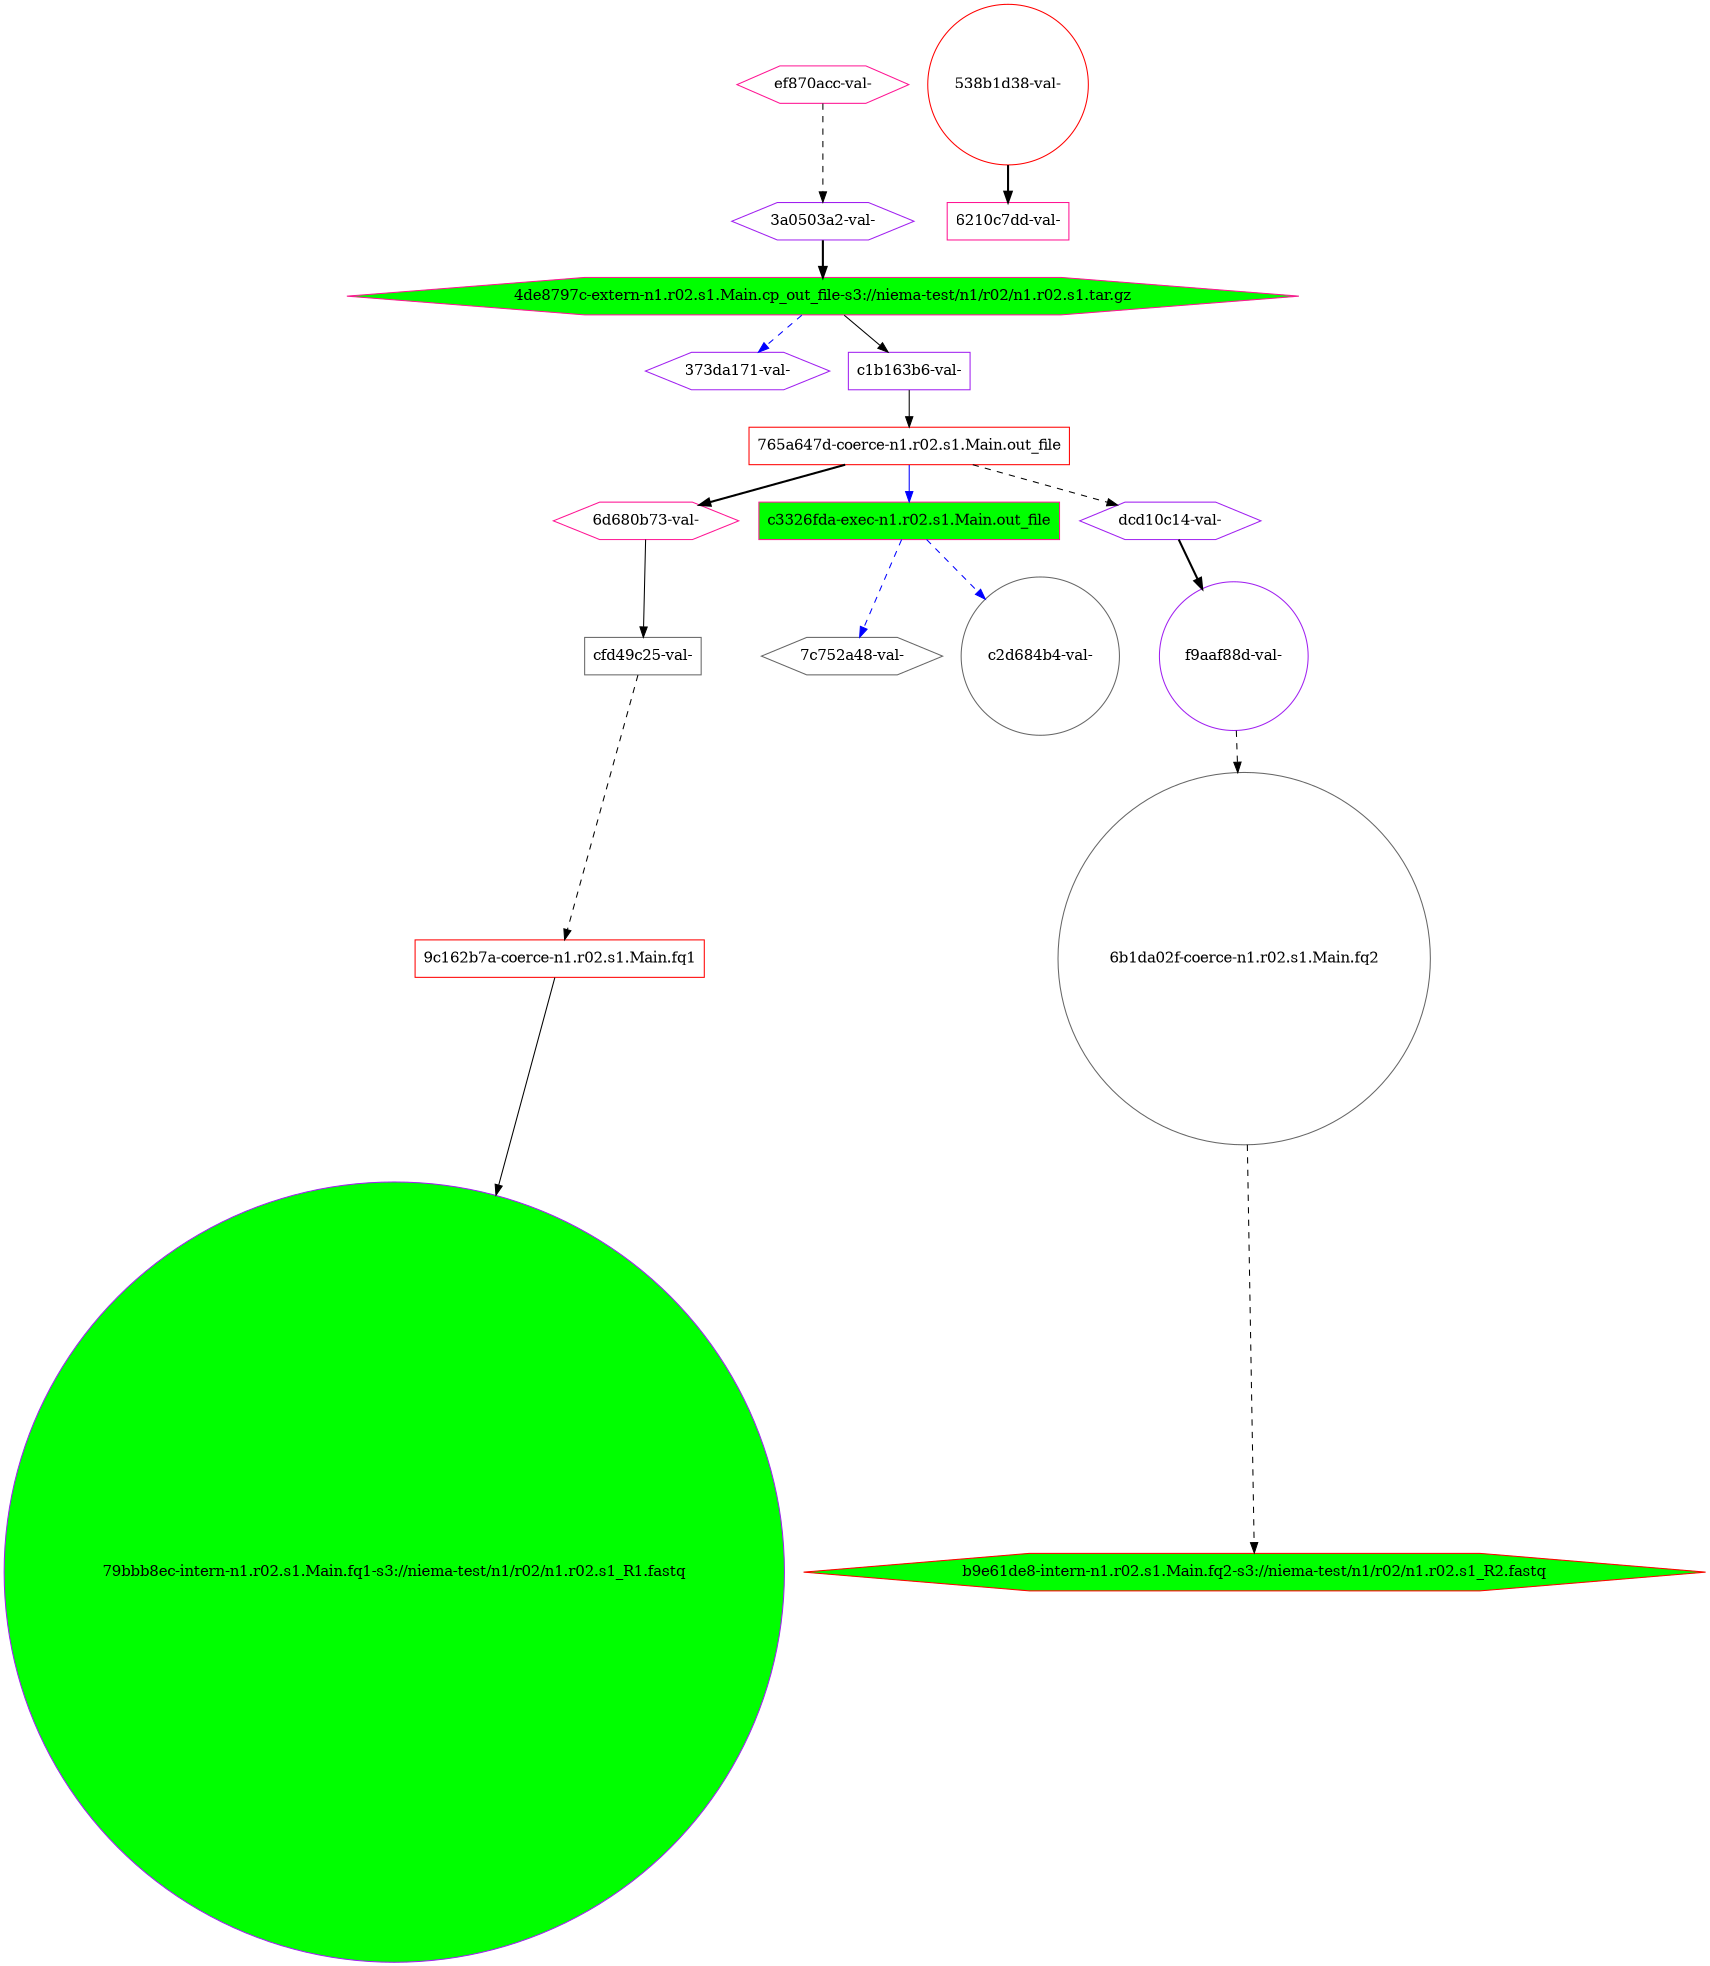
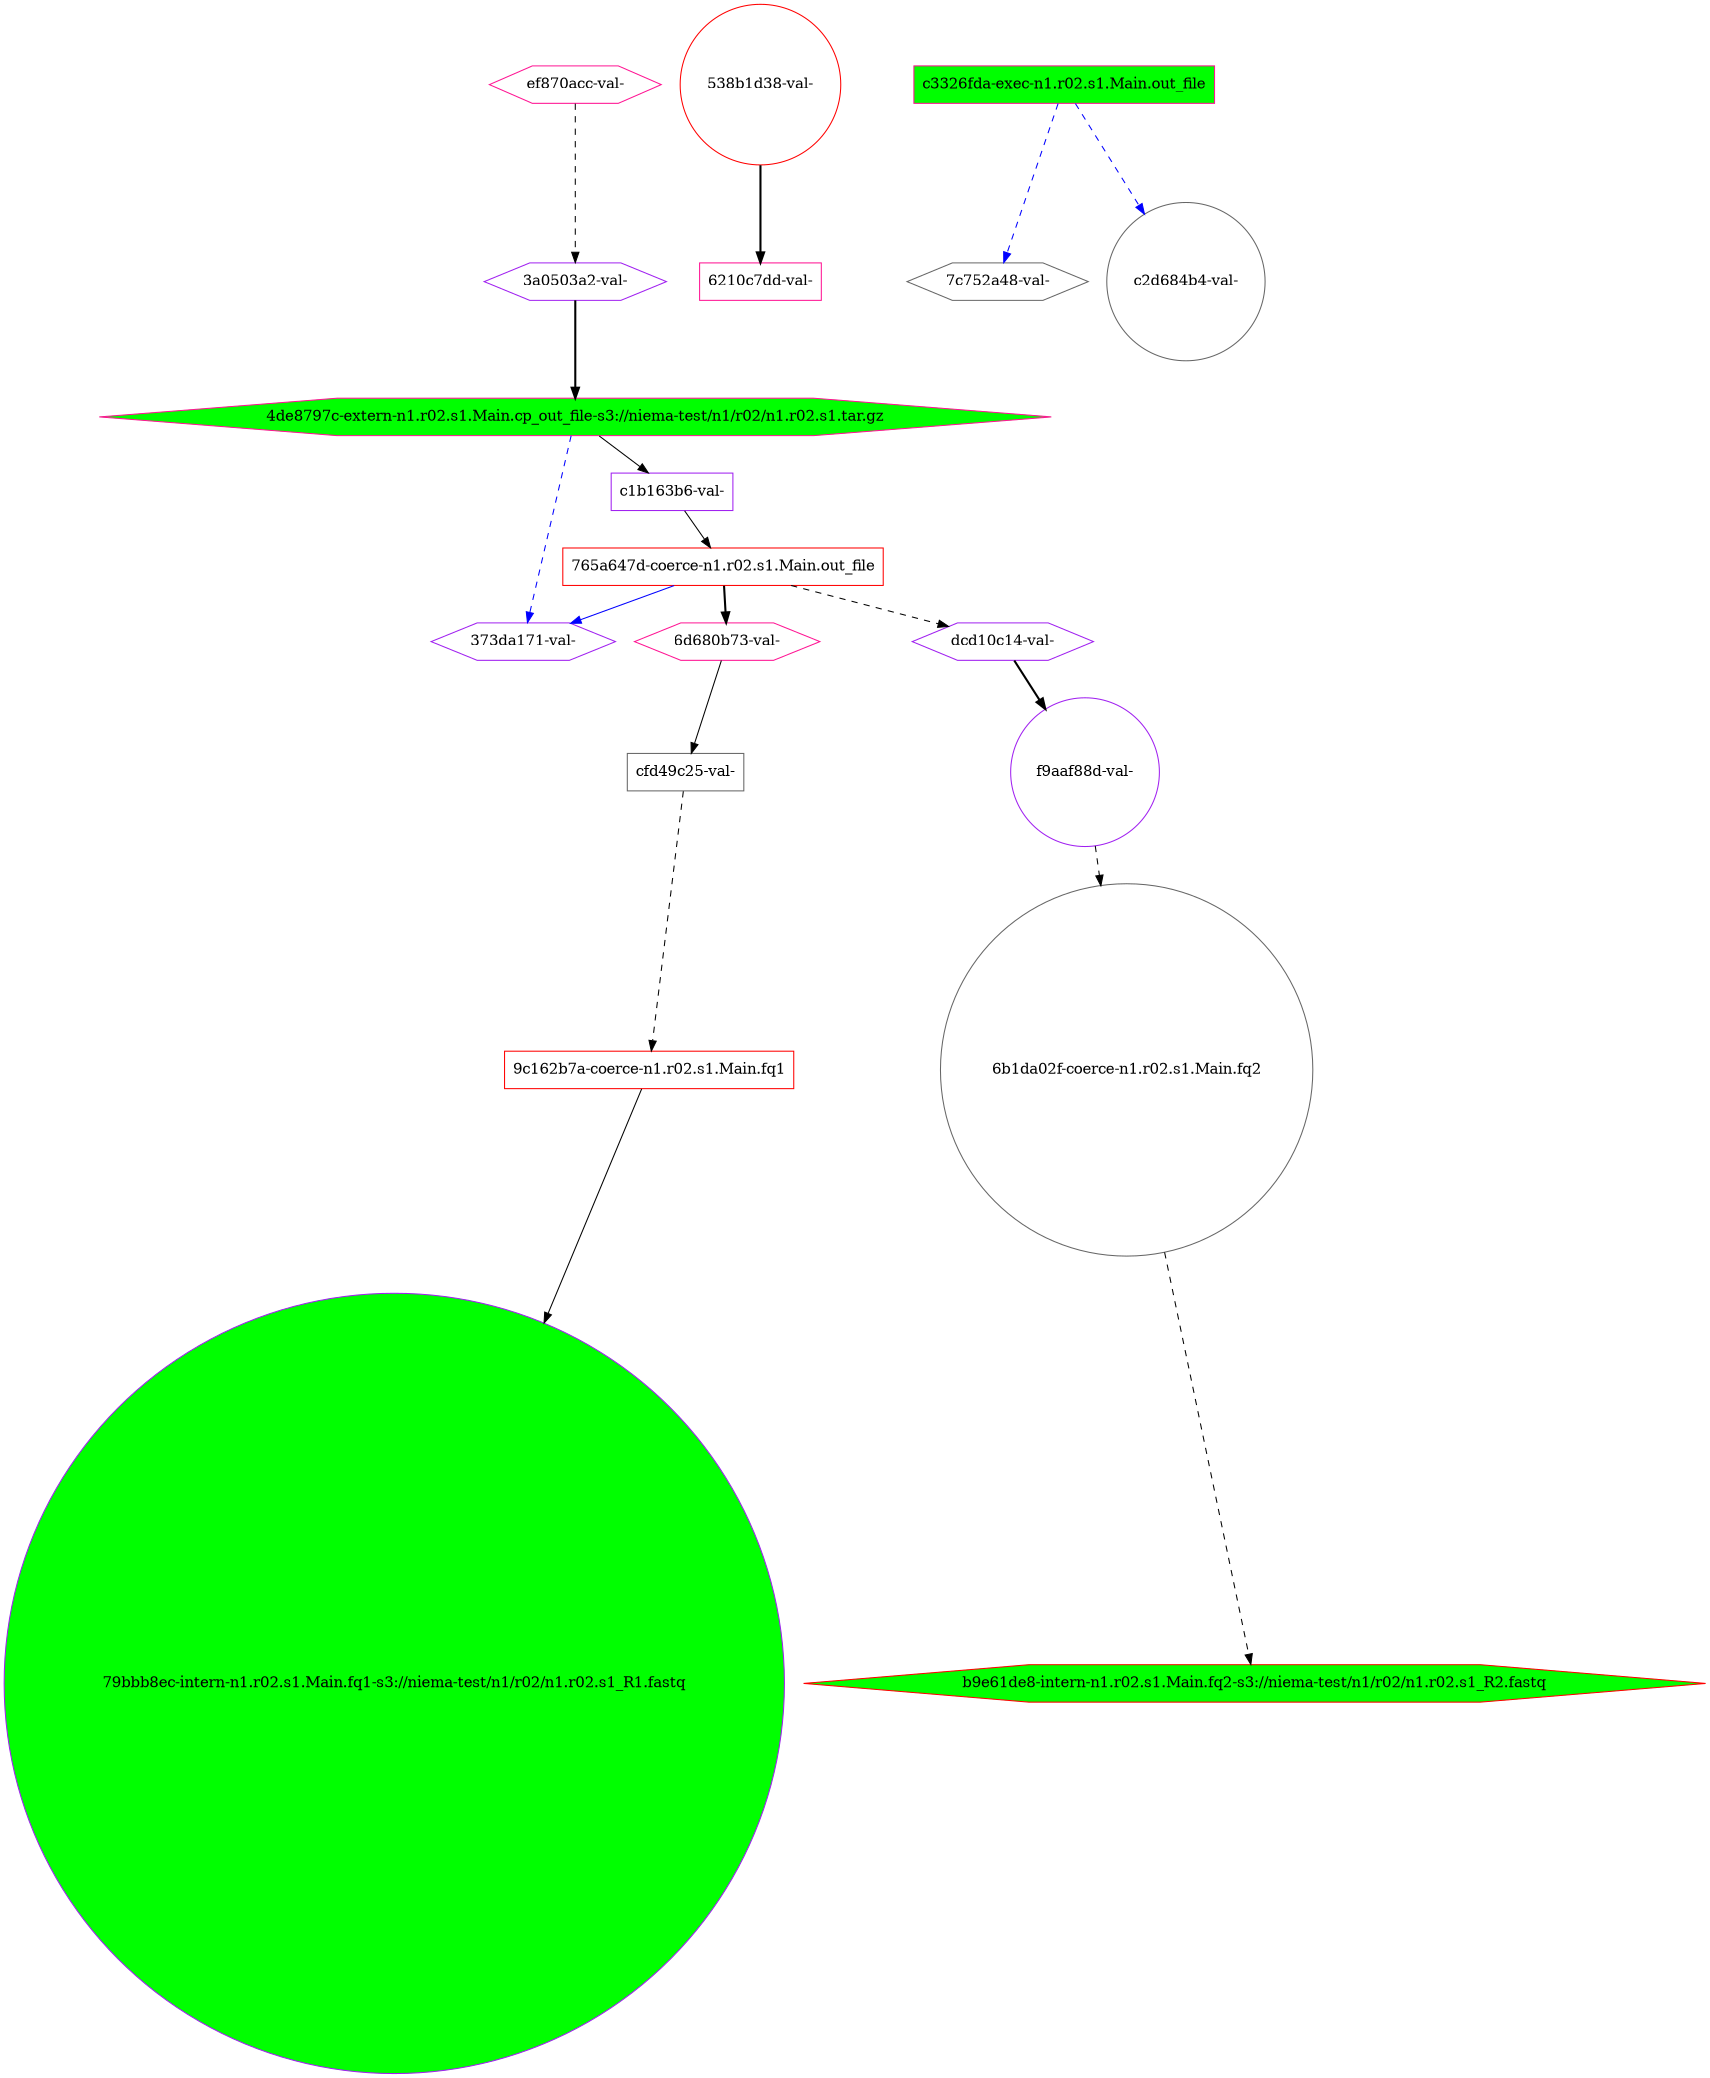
  strict digraph {
    node [color=purple shape=hexagon]
    edge [dynamic=false style=dashed]
    "4de8797c-extern-n1.r02.s1.Main.cp_out_file-s3://niema-test/n1/r02/n1.r02.s1.tar.gz" [color=deeppink fillcolor=green style=filled]
    "373da171-val-"
    "c1b163b6-val-" [shape=box]
    "3a0503a2-val-"
    "765a647d-coerce-n1.r02.s1.Main.out_file" [color=red shape=box]
    "538b1d38-val-" [color=red shape=circle]
    "6210c7dd-val-" [color=deeppink shape=box]
    "b9e61de8-intern-n1.r02.s1.Main.fq2-s3://niema-test/n1/r02/n1.r02.s1_R2.fastq" [color=red fillcolor=green style=filled]
    "6b1da02f-coerce-n1.r02.s1.Main.fq2" [color=gray40 shape=circle]
    "cfd49c25-val-" [color=gray40 shape=box]
    "6d680b73-val-" [color=deeppink]
    "9c162b7a-coerce-n1.r02.s1.Main.fq1" [color=red shape=box]
    "c3326fda-exec-n1.r02.s1.Main.out_file" [color=deeppink fillcolor=green shape=box style=filled]
    "dcd10c14-val-"
    "7c752a48-val-" [color=gray40]
    "c2d684b4-val-" [color=gray40 shape=circle]
    "f9aaf88d-val-" [shape=circle]
    "79bbb8ec-intern-n1.r02.s1.Main.fq1-s3://niema-test/n1/r02/n1.r02.s1_R1.fastq" [fillcolor=green shape=circle style=filled]
    "ef870acc-val-" [color=deeppink]
    "4de8797c-extern-n1.r02.s1.Main.cp_out_file-s3://niema-test/n1/r02/n1.r02.s1.tar.gz" -> "373da171-val-" [color=blue dynamic=true]
    "4de8797c-extern-n1.r02.s1.Main.cp_out_file-s3://niema-test/n1/r02/n1.r02.s1.tar.gz" -> "c1b163b6-val-" [style=solid]
    "c1b163b6-val-" -> "765a647d-coerce-n1.r02.s1.Main.out_file" [style=solid]
    "3a0503a2-val-" -> "4de8797c-extern-n1.r02.s1.Main.cp_out_file-s3://niema-test/n1/r02/n1.r02.s1.tar.gz" [style=bold]
    "765a647d-coerce-n1.r02.s1.Main.out_file" -> "6d680b73-val-" [style=bold]
-   "765a647d-coerce-n1.r02.s1.Main.out_file" -> "c3326fda-exec-n1.r02.s1.Main.out_file" [color=blue dynamic=true style=solid]
+   "765a647d-coerce-n1.r02.s1.Main.out_file" -> "373da171-val-" [color=blue dynamic=true style=solid]
    "765a647d-coerce-n1.r02.s1.Main.out_file" -> "dcd10c14-val-"
    "538b1d38-val-" -> "6210c7dd-val-" [style=bold]
    "6b1da02f-coerce-n1.r02.s1.Main.fq2" -> "b9e61de8-intern-n1.r02.s1.Main.fq2-s3://niema-test/n1/r02/n1.r02.s1_R2.fastq"
    "cfd49c25-val-" -> "9c162b7a-coerce-n1.r02.s1.Main.fq1"
    "6d680b73-val-" -> "cfd49c25-val-" [style=solid]
    "9c162b7a-coerce-n1.r02.s1.Main.fq1" -> "79bbb8ec-intern-n1.r02.s1.Main.fq1-s3://niema-test/n1/r02/n1.r02.s1_R1.fastq" [style=solid]
    "c3326fda-exec-n1.r02.s1.Main.out_file" -> "7c752a48-val-" [color=blue dynamic=true]
    "c3326fda-exec-n1.r02.s1.Main.out_file" -> "c2d684b4-val-" [color=blue dynamic=true]
    "dcd10c14-val-" -> "f9aaf88d-val-" [style=bold]
    "f9aaf88d-val-" -> "6b1da02f-coerce-n1.r02.s1.Main.fq2"
    "ef870acc-val-" -> "3a0503a2-val-"
  }
